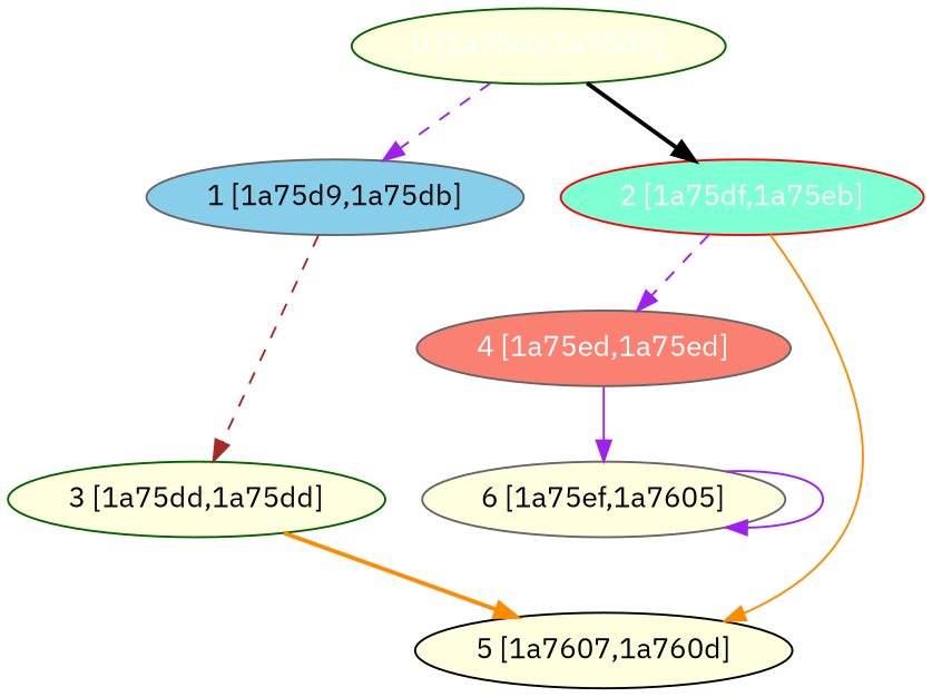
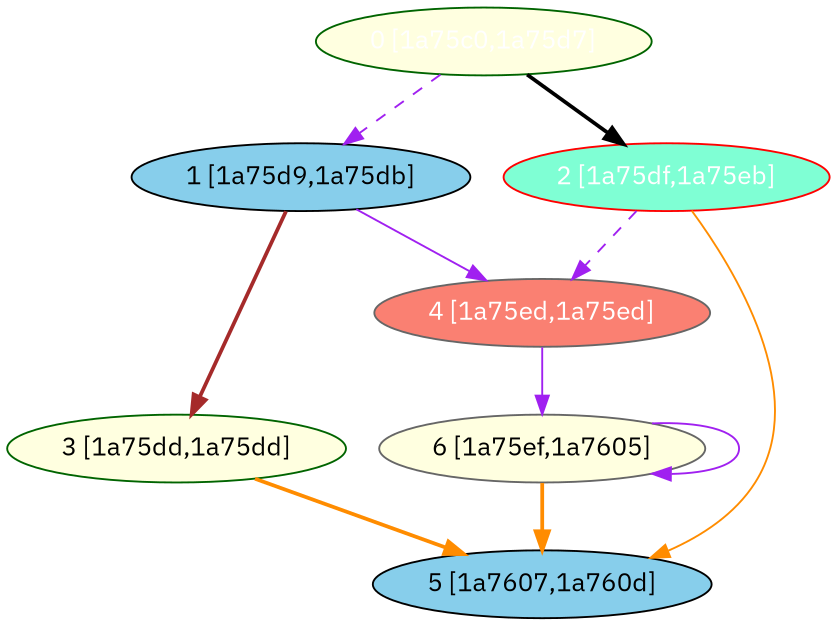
  digraph {
    fontname="IBM Plex Sans"
    node [color=darkgreen fillcolor=lightyellow fontcolor="#000000" fontname="IBM Plex Sans" shape=oval style=filled]
    edge [color=purple fontname="IBM Plex Sans" style=bold]
    n1 [fontcolor="#ffffff" label="0 [1a75c0,1a75d7]"]
-   n2 [color=gray40 fillcolor=skyblue label="1 [1a75d9,1a75db]"]
+   n2 [color=black fillcolor=skyblue label="1 [1a75d9,1a75db]"]
    n3 [color=red fillcolor=aquamarine fontcolor="#ffffff" label="2 [1a75df,1a75eb]"]
    n4 [label="3 [1a75dd,1a75dd]"]
    n5 [color=gray40 fillcolor=salmon fontcolor="#ffffff" label="4 [1a75ed,1a75ed]"]
-   n6 [color=black label="5 [1a7607,1a760d]"]
+   n6 [color=black fillcolor=skyblue label="5 [1a7607,1a760d]"]
    n7 [color=gray40 label="6 [1a75ef,1a7605]"]
    n1 -> n2 [style=dashed]
    n1 -> n3 [color=black]
-   n2 -> n4 [color=brown style=dashed]
+   n2 -> n4 [color=brown]
+   n2 -> n5 [style=solid]
    n3 -> n5 [style=dashed]
    n3 -> n6 [color=darkorange style=solid]
    n4 -> n6 [color=darkorange]
    n5 -> n7 [style=solid]
+   n7 -> n6 [color=darkorange]
    n7 -> n7 [style=solid]
  }
